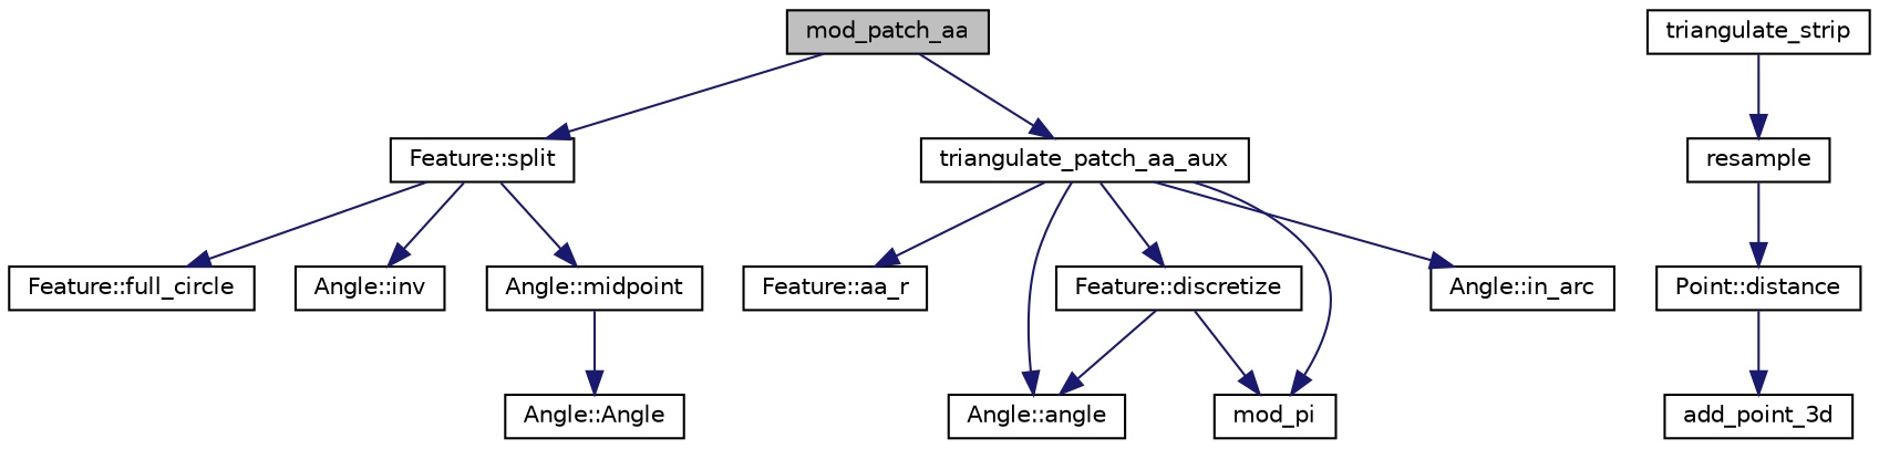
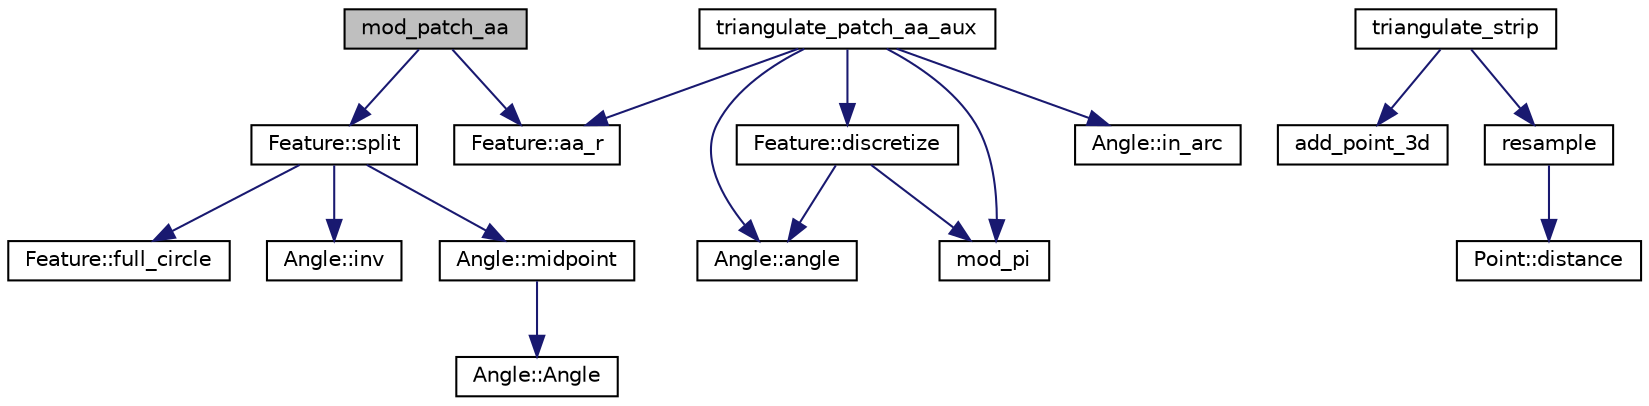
  digraph {
    rankdir=TB
    node [color=black fillcolor=white fontname=Helvetica fontsize=10 shape=record style=filled]
    edge [color=midnightblue fontname=Helvetica fontsize=10 labelfontname=Helvetica labelfontsize=10 style=solid]
    n1 [fillcolor=grey75 fontcolor=black height=0.2 label=mod_patch_aa width=0.4]
    n2 [height=0.2 label="Feature::split" width=0.4]
    n3 [height=0.2 label=triangulate_patch_aa_aux width=0.4]
    n4 [height=0.2 label="Feature::full_circle" width=0.4]
    n5 [height=0.2 label="Angle::inv" width=0.4]
    n6 [height=0.2 label="Angle::midpoint" width=0.4]
    n7 [height=0.2 label="Feature::aa_r" width=0.4]
    n8 [height=0.2 label="Angle::angle" width=0.4]
    n9 [height=0.2 label="Feature::discretize" width=0.4]
    n10 [height=0.2 label=mod_pi width=0.4]
    n11 [height=0.2 label="Angle::in_arc" width=0.4]
    n12 [height=0.2 label="Angle::Angle" width=0.4]
    n13 [height=0.2 label=triangulate_strip width=0.4]
    n14 [height=0.2 label=add_point_3d width=0.4]
    n15 [height=0.2 label=resample width=0.4]
    n16 [height=0.2 label="Point::distance" width=0.4]
    n1 -> n2
-   n1 -> n3
+   n1 -> n7
    n2 -> n4
    n2 -> n5
    n2 -> n6
    n3 -> n7
    n3 -> n8
    n3 -> n9
    n3 -> n10
    n3 -> n11
    n6 -> n12
    n9 -> n8
    n9 -> n10
-   n16 -> n14
+   n13 -> n14
    n13 -> n15
    n15 -> n16
  }
